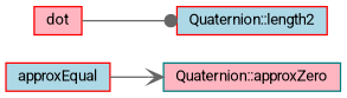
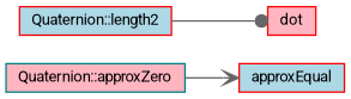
  digraph {
    fontname=Roboto
    rankdir=LR
    node [color=red fillcolor=lightblue fontname=Roboto fontsize=10 shape=record style=filled]
    edge [color=gray40 fontname=Roboto fontsize=10 labelfontname=Helvetica labelfontsize=10 style=solid]
    n1 [fontcolor=black height=0.2 label=approxEqual width=0.4]
    n2 [color=teal fillcolor=lightpink height=0.2 label="Quaternion::approxZero" width=0.4]
    n3 [height=0.2 label="Quaternion::length2" width=0.4]
    n4 [fillcolor=lightpink height=0.2 label=dot width=0.4]
-   n1 -> n2 [arrowhead=vee]
-   n4 -> n3 [arrowhead=dot]
+   n2 -> n1 [arrowhead=vee]
+   n3 -> n4 [arrowhead=dot]
  }
